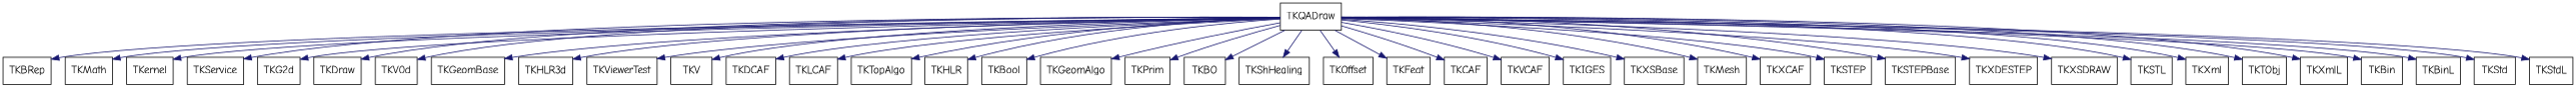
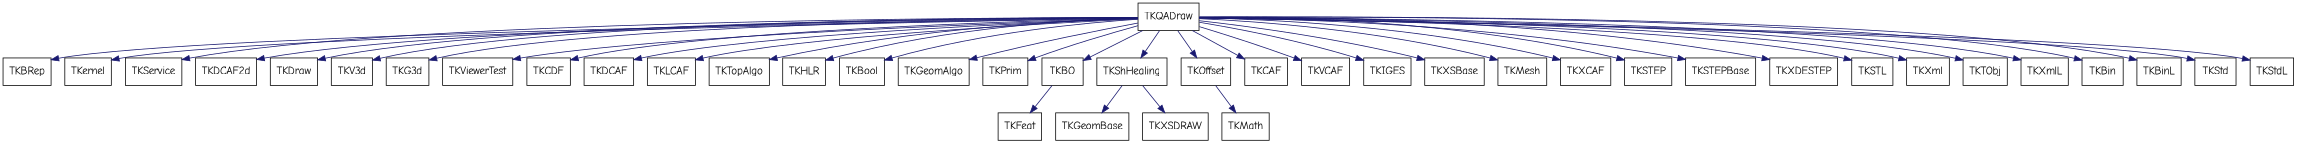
  digraph {
    aspect=1
    fontname="Comic Neue"
    node [fontname="Comic Neue" shape=box]
    edge [color=midnightblue fontname="Comic Neue" style=solid]
    TKQADraw
    TKBRep
    TKMath
    TKernel
    TKService
-   TKG2d
+   TKG2d [label=TKDCAF2d]
    TKDraw
-   TKV3d [label=TKV0d]
+   TKV3d
    TKGeomBase
-   TKG3d [label=TKHLR3d]
+   TKG3d
    TKViewerTest
-   TKCDF [label=TKV]
+   TKCDF
    TKDCAF
    TKLCAF
    TKTopAlgo
    TKHLR
    TKBool
    TKGeomAlgo
    TKPrim
    TKBO
    TKShHealing
    TKOffset
    TKFeat
    TKCAF
    TKVCAF
    TKIGES
    TKXSBase
    TKMesh
    TKXCAF
    TKSTEP
    TKSTEPBase
    TKXDESTEP
    TKXSDRAW
    TKSTL
    TKXml
    TKTObj
    TKXmlL
    TKBin
    TKBinL
    TKStd
    TKStdL
    TKQADraw -> TKBRep
-   TKQADraw -> TKMath
+   TKOffset -> TKMath
    TKQADraw -> TKernel
    TKQADraw -> TKService
    TKQADraw -> TKG2d
    TKQADraw -> TKDraw
    TKQADraw -> TKV3d
-   TKQADraw -> TKGeomBase
+   TKShHealing -> TKGeomBase
    TKQADraw -> TKG3d
    TKQADraw -> TKViewerTest
    TKQADraw -> TKCDF
    TKQADraw -> TKDCAF
    TKQADraw -> TKLCAF
    TKQADraw -> TKTopAlgo
    TKQADraw -> TKHLR
    TKQADraw -> TKBool
    TKQADraw -> TKGeomAlgo
    TKQADraw -> TKPrim
    TKQADraw -> TKBO
    TKQADraw -> TKShHealing
    TKQADraw -> TKOffset
-   TKQADraw -> TKFeat
+   TKBO -> TKFeat
    TKQADraw -> TKCAF
    TKQADraw -> TKVCAF
    TKQADraw -> TKIGES
    TKQADraw -> TKXSBase
    TKQADraw -> TKMesh
    TKQADraw -> TKXCAF
    TKQADraw -> TKSTEP
    TKQADraw -> TKSTEPBase
    TKQADraw -> TKXDESTEP
-   TKQADraw -> TKXSDRAW
+   TKShHealing -> TKXSDRAW
    TKQADraw -> TKSTL
    TKQADraw -> TKXml
    TKQADraw -> TKTObj
    TKQADraw -> TKXmlL
    TKQADraw -> TKBin
    TKQADraw -> TKBinL
    TKQADraw -> TKStd
    TKQADraw -> TKStdL
  }
